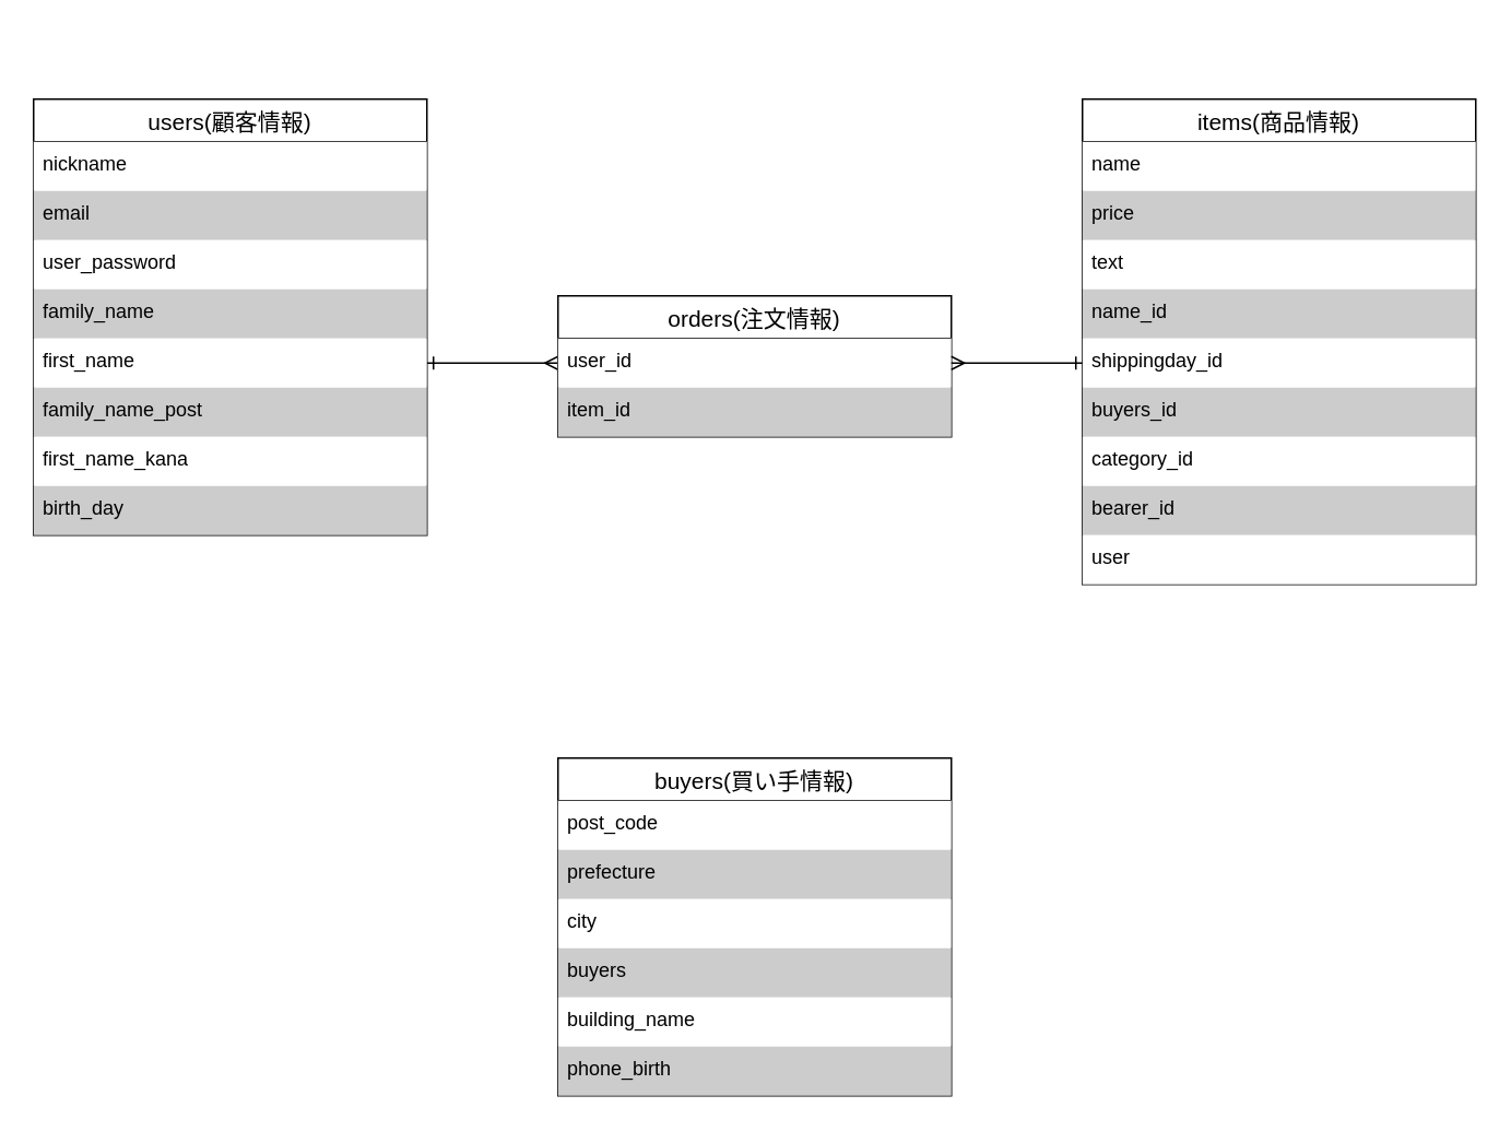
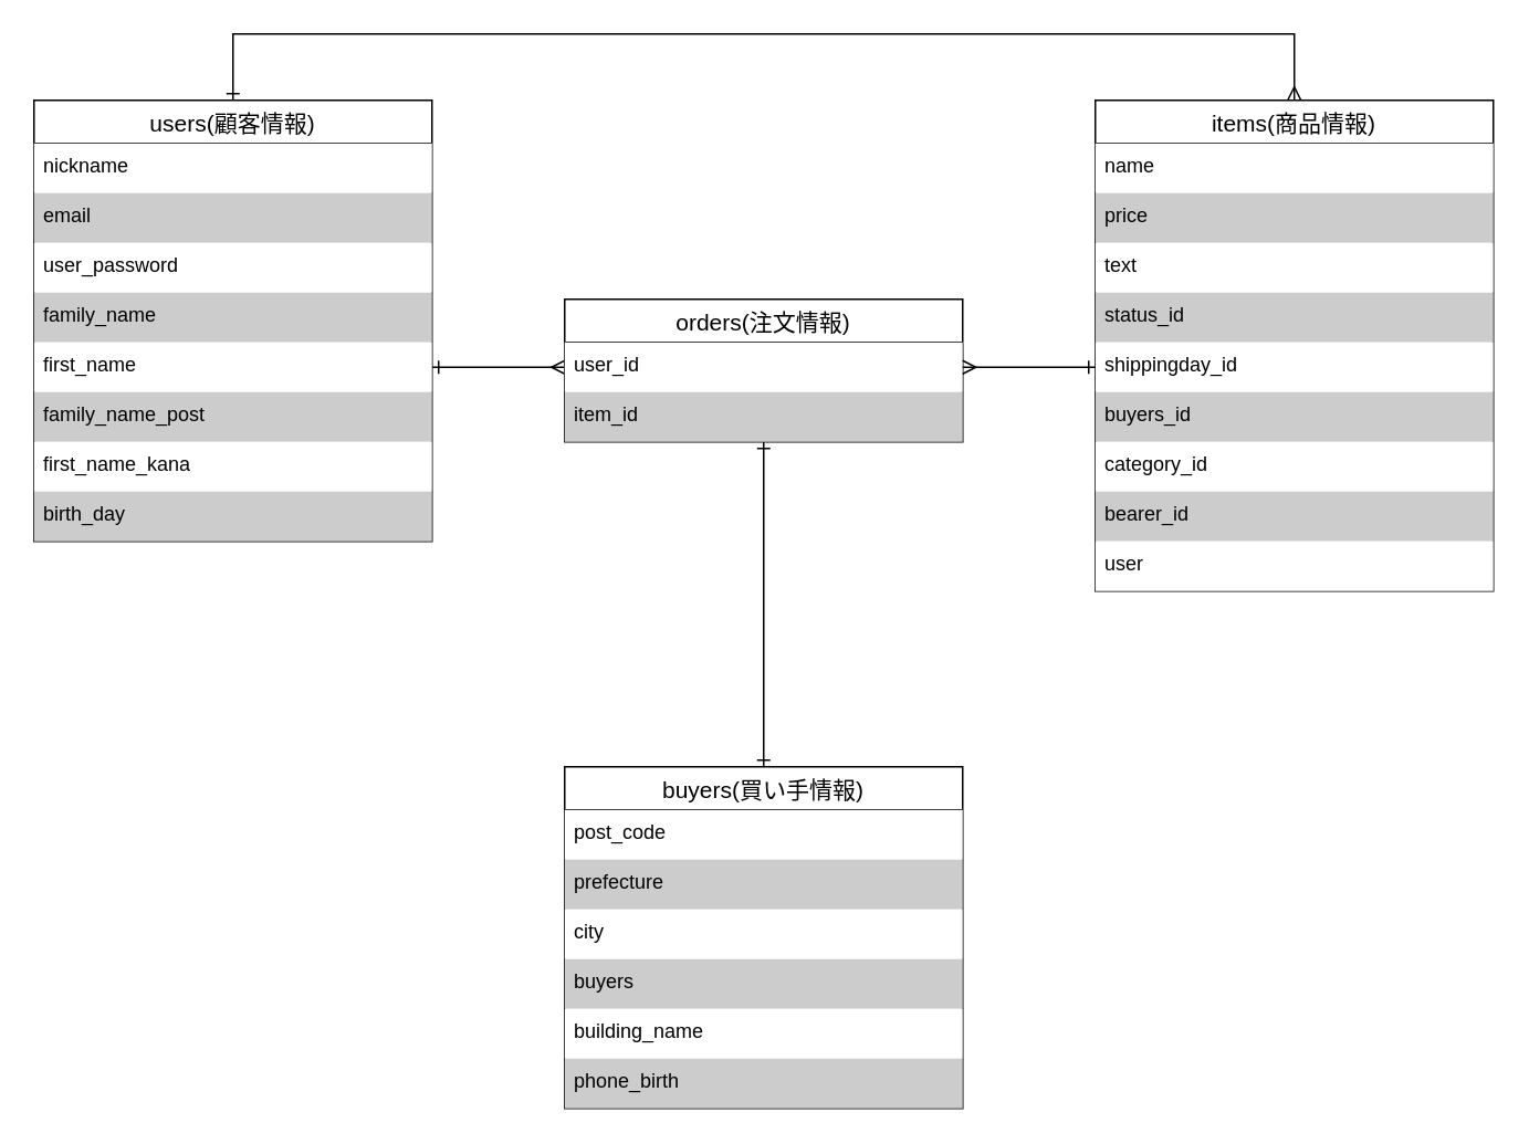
  <mxCell id="0" />
  <mxCell id="1" parent="0" />
  <mxCell id="2" style="edgeStyle=none;rounded=0;orthogonalLoop=1;jettySize=auto;html=1;startArrow=ERone;startFill=0;endArrow=ERmany;endFill=0;" edge="1" parent="1" target="32"><mxGeometry relative="1" as="geometry"><mxPoint x="260" y="221" as="sourcePoint" /></mxGeometry></mxCell>
+ <mxCell id="3" style="edgeStyle=elbowEdgeStyle;rounded=0;orthogonalLoop=1;jettySize=auto;elbow=vertical;html=1;startArrow=ERone;startFill=0;endArrow=ERmany;endFill=0;entryX=0.5;entryY=0;entryDx=0;entryDy=0;" edge="1" parent="1" source="4" target="21"><mxGeometry relative="1" as="geometry"><mxPoint x="780" y="50" as="targetPoint" /><Array as="points"><mxPoint x="470" y="20" /></Array></mxGeometry></mxCell>
  <mxCell id="4" value="users(顧客情報)" style="swimlane;fontStyle=0;childLayout=stackLayout;horizontal=1;startSize=26;horizontalStack=0;resizeParent=1;resizeParentMax=0;resizeLast=0;collapsible=1;marginBottom=0;align=center;fontSize=14;rounded=0;gradientColor=none;fillColor=#FFFFFF;strokeColor=#000000;fontColor=#000000;" parent="1" vertex="1"><mxGeometry x="20" y="60" width="240" height="266" as="geometry"><mxRectangle x="40" y="40" width="50" height="26" as="alternateBounds" /></mxGeometry></mxCell>
  <mxCell id="5" value="nickname" style="text;strokeColor=none;spacingLeft=4;spacingRight=4;overflow=hidden;rotatable=0;points=[[0,0.5],[1,0.5]];portConstraint=eastwest;fontSize=12;shadow=0;fillColor=#FFFFFF;fontColor=#000000;" parent="4" vertex="1"><mxGeometry y="26" width="240" height="30" as="geometry" /></mxCell>
  <mxCell id="6" value="email&#10;&#10;&#10;" style="text;strokeColor=none;spacingLeft=4;spacingRight=4;overflow=hidden;rotatable=0;points=[[0,0.5],[1,0.5]];portConstraint=eastwest;fontSize=12;fillColor=#CCCCCC;fontColor=#000000;" parent="4" vertex="1"><mxGeometry y="56" width="240" height="30" as="geometry" /></mxCell>
  <mxCell id="7" value="user_password" style="text;strokeColor=none;spacingLeft=4;spacingRight=4;overflow=hidden;rotatable=0;points=[[0,0.5],[1,0.5]];portConstraint=eastwest;fontSize=12;fillColor=#FFFFFF;fontColor=#000000;" parent="4" vertex="1"><mxGeometry y="86" width="240" height="30" as="geometry" /></mxCell>
  <mxCell id="8" value="family_name" style="text;strokeColor=none;spacingLeft=4;spacingRight=4;overflow=hidden;rotatable=0;points=[[0,0.5],[1,0.5]];portConstraint=eastwest;fontSize=12;fontColor=#000000;fillColor=#CCCCCC;" parent="4" vertex="1"><mxGeometry y="116" width="240" height="30" as="geometry" /></mxCell>
  <mxCell id="9" value="first_name" style="text;strokeColor=none;spacingLeft=4;spacingRight=4;overflow=hidden;rotatable=0;points=[[0,0.5],[1,0.5]];portConstraint=eastwest;fontSize=12;fontColor=#000000;fillColor=#FFFFFF;" parent="4" vertex="1"><mxGeometry y="146" width="240" height="30" as="geometry" /></mxCell>
  <mxCell id="10" value="family_name_post" style="text;strokeColor=none;spacingLeft=4;spacingRight=4;overflow=hidden;rotatable=0;points=[[0,0.5],[1,0.5]];portConstraint=eastwest;fontSize=12;fontColor=#000000;fillColor=#CCCCCC;" parent="4" vertex="1"><mxGeometry y="176" width="240" height="30" as="geometry" /></mxCell>
  <mxCell id="11" value="first_name_kana" style="text;strokeColor=none;spacingLeft=4;spacingRight=4;overflow=hidden;rotatable=0;points=[[0,0.5],[1,0.5]];portConstraint=eastwest;fontSize=12;fontColor=#000000;fillColor=#FFFFFF;" parent="4" vertex="1"><mxGeometry y="206" width="240" height="30" as="geometry" /></mxCell>
  <mxCell id="12" value="birth_day&#10;" style="text;strokeColor=none;spacingLeft=4;spacingRight=4;overflow=hidden;rotatable=0;points=[[0,0.5],[1,0.5]];portConstraint=eastwest;fontSize=12;fontColor=#000000;fillColor=#CCCCCC;" parent="4" vertex="1"><mxGeometry y="236" width="240" height="30" as="geometry" /></mxCell>
+ <mxCell id="13" style="edgeStyle=none;rounded=0;orthogonalLoop=1;jettySize=auto;html=1;startArrow=ERone;startFill=0;endArrow=ERone;endFill=0;" edge="1" parent="1" source="14" target="31"><mxGeometry relative="1" as="geometry" /></mxCell>
  <mxCell id="14" value="buyers(買い手情報)" style="swimlane;fontStyle=0;childLayout=stackLayout;horizontal=1;startSize=26;horizontalStack=0;resizeParent=1;resizeParentMax=0;resizeLast=0;collapsible=1;marginBottom=0;align=center;fontSize=14;rounded=0;gradientColor=none;fillColor=#FFFFFF;strokeColor=#000000;fontColor=#000000;" parent="1" vertex="1"><mxGeometry x="340" y="462" width="240" height="206" as="geometry"><mxRectangle x="40" y="40" width="50" height="26" as="alternateBounds" /></mxGeometry></mxCell>
  <mxCell id="15" value="post_code" style="text;strokeColor=none;spacingLeft=4;spacingRight=4;overflow=hidden;rotatable=0;points=[[0,0.5],[1,0.5]];portConstraint=eastwest;fontSize=12;fontColor=#000000;fillColor=#FFFFFF;" parent="14" vertex="1"><mxGeometry y="26" width="240" height="30" as="geometry" /></mxCell>
  <mxCell id="16" value="prefecture" style="text;strokeColor=none;spacingLeft=4;spacingRight=4;overflow=hidden;rotatable=0;points=[[0,0.5],[1,0.5]];portConstraint=eastwest;fontSize=12;fontColor=#000000;fillColor=#CCCCCC;" parent="14" vertex="1"><mxGeometry y="56" width="240" height="30" as="geometry" /></mxCell>
  <mxCell id="17" value="city" style="text;strokeColor=none;spacingLeft=4;spacingRight=4;overflow=hidden;rotatable=0;points=[[0,0.5],[1,0.5]];portConstraint=eastwest;fontSize=12;fontColor=#000000;fillColor=#FFFFFF;" parent="14" vertex="1"><mxGeometry y="86" width="240" height="30" as="geometry" /></mxCell>
  <mxCell id="18" value="buyers" style="text;strokeColor=none;spacingLeft=4;spacingRight=4;overflow=hidden;rotatable=0;points=[[0,0.5],[1,0.5]];portConstraint=eastwest;fontSize=12;fontColor=#000000;fillColor=#CCCCCC;" parent="14" vertex="1"><mxGeometry y="116" width="240" height="30" as="geometry" /></mxCell>
  <mxCell id="19" value="building_name" style="text;strokeColor=none;spacingLeft=4;spacingRight=4;overflow=hidden;rotatable=0;points=[[0,0.5],[1,0.5]];portConstraint=eastwest;fontSize=12;fontColor=#000000;fillColor=#FFFFFF;" parent="14" vertex="1"><mxGeometry y="146" width="240" height="30" as="geometry" /></mxCell>
  <mxCell id="20" value="phone_birth" style="text;strokeColor=none;spacingLeft=4;spacingRight=4;overflow=hidden;rotatable=0;points=[[0,0.5],[1,0.5]];portConstraint=eastwest;fontSize=12;fontColor=#000000;fillColor=#CCCCCC;" parent="14" vertex="1"><mxGeometry y="176" width="240" height="30" as="geometry" /></mxCell>
  <mxCell id="21" value="items(商品情報)" style="swimlane;fontStyle=0;childLayout=stackLayout;horizontal=1;startSize=26;horizontalStack=0;resizeParent=1;resizeParentMax=0;resizeLast=0;collapsible=1;marginBottom=0;align=center;fontSize=14;rounded=0;gradientColor=none;fillColor=#FFFFFF;strokeColor=#000000;fontColor=#000000;" parent="1" vertex="1"><mxGeometry x="660" y="60" width="240" height="296" as="geometry"><mxRectangle x="40" y="40" width="50" height="26" as="alternateBounds" /></mxGeometry></mxCell>
  <mxCell id="22" value="name" style="text;strokeColor=none;spacingLeft=4;spacingRight=4;overflow=hidden;rotatable=0;points=[[0,0.5],[1,0.5]];portConstraint=eastwest;fontSize=12;shadow=0;fillColor=#FFFFFF;fontColor=#000000;" parent="21" vertex="1"><mxGeometry y="26" width="240" height="30" as="geometry" /></mxCell>
  <mxCell id="23" value="price" style="text;strokeColor=none;spacingLeft=4;spacingRight=4;overflow=hidden;rotatable=0;points=[[0,0.5],[1,0.5]];portConstraint=eastwest;fontSize=12;fillColor=#CCCCCC;fontColor=#000000;" parent="21" vertex="1"><mxGeometry y="56" width="240" height="30" as="geometry" /></mxCell>
  <mxCell id="24" value="text" style="text;strokeColor=none;spacingLeft=4;spacingRight=4;overflow=hidden;rotatable=0;points=[[0,0.5],[1,0.5]];portConstraint=eastwest;fontSize=12;fillColor=#FFFFFF;fontColor=#000000;" parent="21" vertex="1"><mxGeometry y="86" width="240" height="30" as="geometry" /></mxCell>
- <mxCell id="25" value="name_id" style="text;strokeColor=none;spacingLeft=4;spacingRight=4;overflow=hidden;rotatable=0;points=[[0,0.5],[1,0.5]];portConstraint=eastwest;fontSize=12;fillColor=#CCCCCC;fontColor=#000000;" parent="21" vertex="1"><mxGeometry y="116" width="240" height="30" as="geometry" /></mxCell>
+ <mxCell id="25" value="status_id" style="text;strokeColor=none;spacingLeft=4;spacingRight=4;overflow=hidden;rotatable=0;points=[[0,0.5],[1,0.5]];portConstraint=eastwest;fontSize=12;fillColor=#CCCCCC;fontColor=#000000;" parent="21" vertex="1"><mxGeometry y="116" width="240" height="30" as="geometry" /></mxCell>
  <mxCell id="26" value="shippingday_id" style="text;strokeColor=none;spacingLeft=4;spacingRight=4;overflow=hidden;rotatable=0;points=[[0,0.5],[1,0.5]];portConstraint=eastwest;fontSize=12;fontColor=#000000;fillColor=#FFFFFF;" parent="21" vertex="1"><mxGeometry y="146" width="240" height="30" as="geometry" /></mxCell>
  <mxCell id="27" value="buyers_id" style="text;strokeColor=none;spacingLeft=4;spacingRight=4;overflow=hidden;rotatable=0;points=[[0,0.5],[1,0.5]];portConstraint=eastwest;fontSize=12;fontColor=#000000;fillColor=#CCCCCC;" parent="21" vertex="1"><mxGeometry y="176" width="240" height="30" as="geometry" /></mxCell>
  <mxCell id="28" value="category_id" style="text;strokeColor=none;spacingLeft=4;spacingRight=4;overflow=hidden;rotatable=0;points=[[0,0.5],[1,0.5]];portConstraint=eastwest;fontSize=12;fontColor=#000000;fillColor=#FFFFFF;" parent="21" vertex="1"><mxGeometry y="206" width="240" height="30" as="geometry" /></mxCell>
  <mxCell id="29" value="bearer_id" style="text;strokeColor=none;spacingLeft=4;spacingRight=4;overflow=hidden;rotatable=0;points=[[0,0.5],[1,0.5]];portConstraint=eastwest;fontSize=12;fillColor=#CCCCCC;fontColor=#000000;" parent="21" vertex="1"><mxGeometry y="236" width="240" height="30" as="geometry" /></mxCell>
  <mxCell id="30" value="user" style="text;strokeColor=none;spacingLeft=4;spacingRight=4;overflow=hidden;rotatable=0;points=[[0,0.5],[1,0.5]];portConstraint=eastwest;fontSize=12;fontColor=#000000;fillColor=#FFFFFF;" parent="21" vertex="1"><mxGeometry y="266" width="240" height="30" as="geometry" /></mxCell>
  <mxCell id="31" value="orders(注文情報)" style="swimlane;fontStyle=0;childLayout=stackLayout;horizontal=1;startSize=26;horizontalStack=0;resizeParent=1;resizeParentMax=0;resizeLast=0;collapsible=1;marginBottom=0;align=center;fontSize=14;rounded=0;gradientColor=none;fillColor=#FFFFFF;strokeColor=#000000;fontColor=#000000;" vertex="1" parent="1"><mxGeometry x="340" y="180" width="240" height="86" as="geometry"><mxRectangle x="40" y="40" width="50" height="26" as="alternateBounds" /></mxGeometry></mxCell>
  <mxCell id="32" value="user_id" style="text;strokeColor=none;spacingLeft=4;spacingRight=4;overflow=hidden;rotatable=0;points=[[0,0.5],[1,0.5]];portConstraint=eastwest;fontSize=12;shadow=0;fillColor=#FFFFFF;fontColor=#000000;" vertex="1" parent="31"><mxGeometry y="26" width="240" height="30" as="geometry" /></mxCell>
  <mxCell id="33" value="item_id" style="text;strokeColor=none;spacingLeft=4;spacingRight=4;overflow=hidden;rotatable=0;points=[[0,0.5],[1,0.5]];portConstraint=eastwest;fontSize=12;fillColor=#CCCCCC;fontColor=#000000;" vertex="1" parent="31"><mxGeometry y="56" width="240" height="30" as="geometry" /></mxCell>
  <mxCell id="34" style="edgeStyle=none;rounded=0;orthogonalLoop=1;jettySize=auto;html=1;exitX=0.5;exitY=0;exitDx=0;exitDy=0;startArrow=ERone;startFill=0;endArrow=ERone;endFill=0;" edge="1" parent="1" source="31" target="31"><mxGeometry relative="1" as="geometry" /></mxCell>
  <mxCell id="35" style="edgeStyle=none;rounded=0;orthogonalLoop=1;jettySize=auto;html=1;startArrow=ERone;startFill=0;endArrow=ERmany;endFill=0;exitX=0;exitY=0.5;exitDx=0;exitDy=0;" edge="1" parent="1" target="32"><mxGeometry relative="1" as="geometry"><mxPoint x="580" y="181" as="targetPoint" /><mxPoint x="660" y="221" as="sourcePoint" /></mxGeometry></mxCell>
